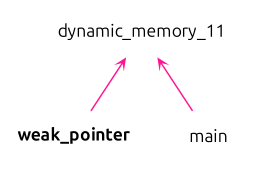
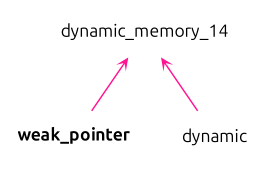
  digraph {
    rankdir=TB
    node [fontname=Ubuntu fontsize=12 shape=plaintext]
    edge [arrowhead=open arrowsize=0.5 arrowtail=open color=deeppink dir=back fontname=Ubuntu labelfontsize=10 style=solid]
    n1 [label=<<b>weak_pointer</b>>]
-   n2 [label=dynamic_memory_11]
-   n3 [label=main]
+   n2 [label=dynamic_memory_14]
+   n3 [label=dynamic]
    n2 -> n1
    n2 -> n3
  }
